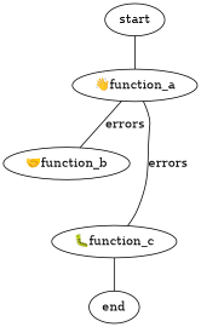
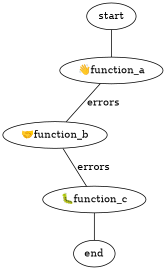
  graph {
    start
    "👋function_a"
    "🤝function_b"
    "🐛function_c"
    end
    start -- "👋function_a"
    "👋function_a" -- "🤝function_b" [label=errors]
-   "👋function_a" -- "🐛function_c" [label=errors]
+   "🤝function_b" -- "🐛function_c" [label=errors]
    "🐛function_c" -- end
  }
